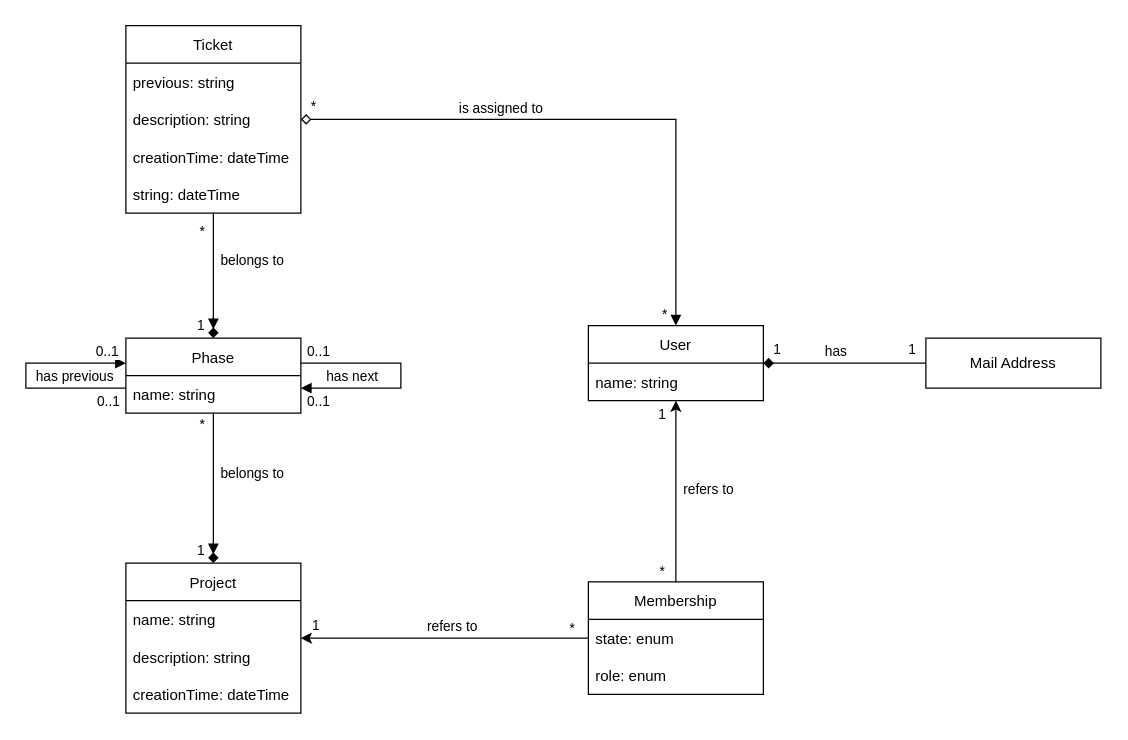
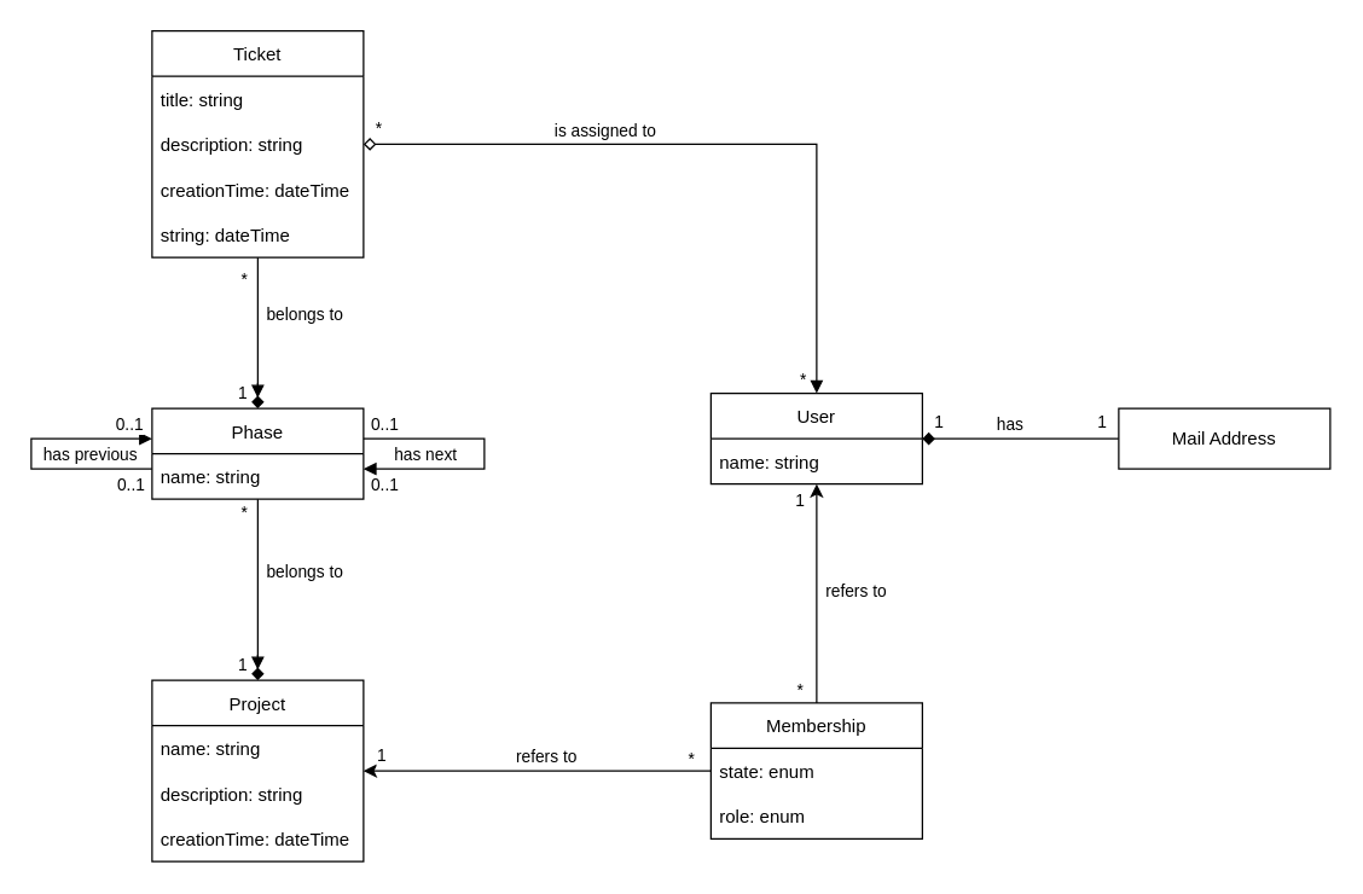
  <mxCell id="0" />
  <mxCell id="1" parent="0" />
  <mxCell id="2" style="edgeStyle=orthogonalEdgeStyle;rounded=0;orthogonalLoop=1;jettySize=auto;html=1;endArrow=none;endFill=1;startArrow=diamond;startFill=1;" parent="1" source="6" target="25" edge="1"><mxGeometry relative="1" as="geometry" /></mxCell>
  <mxCell id="3" value="1" style="edgeLabel;html=1;align=center;verticalAlign=middle;resizable=0;points=[];" parent="2" vertex="1" connectable="0"><mxGeometry x="-0.643" relative="1" as="geometry"><mxPoint x="-13" y="-12" as="offset" /></mxGeometry></mxCell>
  <mxCell id="4" value="1" style="edgeLabel;html=1;align=center;verticalAlign=middle;resizable=0;points=[];labelBackgroundColor=none;" parent="2" vertex="1" connectable="0"><mxGeometry x="0.861" relative="1" as="geometry"><mxPoint x="-3" y="-12" as="offset" /></mxGeometry></mxCell>
  <mxCell id="5" value="has" style="edgeLabel;html=1;align=center;verticalAlign=middle;resizable=0;points=[];" parent="2" vertex="1" connectable="0"><mxGeometry x="-0.128" y="-1" relative="1" as="geometry"><mxPoint y="-11" as="offset" /></mxGeometry></mxCell>
  <mxCell id="6" value="User" style="swimlane;fontStyle=0;childLayout=stackLayout;horizontal=1;startSize=30;horizontalStack=0;resizeParent=1;resizeParentMax=0;resizeLast=0;collapsible=1;marginBottom=0;" parent="1" vertex="1"><mxGeometry x="470" y="260" width="140" height="60" as="geometry" /></mxCell>
  <mxCell id="7" value="name: string" style="text;strokeColor=none;fillColor=none;align=left;verticalAlign=middle;spacingLeft=4;spacingRight=4;overflow=hidden;points=[[0,0.5],[1,0.5]];portConstraint=eastwest;rotatable=0;" parent="6" vertex="1"><mxGeometry y="30" width="140" height="30" as="geometry" /></mxCell>
  <mxCell id="8" value="Project" style="swimlane;fontStyle=0;childLayout=stackLayout;horizontal=1;startSize=30;horizontalStack=0;resizeParent=1;resizeParentMax=0;resizeLast=0;collapsible=1;marginBottom=0;" parent="1" vertex="1"><mxGeometry x="100" y="450" width="140" height="120" as="geometry" /></mxCell>
  <mxCell id="9" value="name: string" style="text;strokeColor=none;fillColor=none;align=left;verticalAlign=middle;spacingLeft=4;spacingRight=4;overflow=hidden;points=[[0,0.5],[1,0.5]];portConstraint=eastwest;rotatable=0;" parent="8" vertex="1"><mxGeometry y="30" width="140" height="30" as="geometry" /></mxCell>
  <mxCell id="10" value="description: string" style="text;strokeColor=none;fillColor=none;align=left;verticalAlign=middle;spacingLeft=4;spacingRight=4;overflow=hidden;points=[[0,0.5],[1,0.5]];portConstraint=eastwest;rotatable=0;" parent="8" vertex="1"><mxGeometry y="60" width="140" height="30" as="geometry" /></mxCell>
  <mxCell id="11" value="creationTime: dateTime" style="text;strokeColor=none;fillColor=none;align=left;verticalAlign=middle;spacingLeft=4;spacingRight=4;overflow=hidden;points=[[0,0.5],[1,0.5]];portConstraint=eastwest;rotatable=0;" parent="8" vertex="1"><mxGeometry y="90" width="140" height="30" as="geometry" /></mxCell>
  <mxCell id="12" style="edgeStyle=orthogonalEdgeStyle;rounded=0;orthogonalLoop=1;jettySize=auto;html=1;startArrow=diamond;startFill=0;endArrow=block;endFill=1;" parent="1" source="20" target="6" edge="1"><mxGeometry relative="1" as="geometry" /></mxCell>
  <mxCell id="13" value="is assigned to" style="edgeLabel;html=1;align=center;verticalAlign=middle;resizable=0;points=[];" parent="12" vertex="1" connectable="0"><mxGeometry x="-0.143" y="-2" relative="1" as="geometry"><mxPoint x="-40" y="-12" as="offset" /></mxGeometry></mxCell>
  <mxCell id="14" value="*" style="edgeLabel;html=1;align=center;verticalAlign=middle;resizable=0;points=[];" parent="12" vertex="1" connectable="0"><mxGeometry x="-0.934" y="1" relative="1" as="geometry"><mxPoint x="-6" y="-10" as="offset" /></mxGeometry></mxCell>
  <mxCell id="15" value="*" style="edgeLabel;html=1;align=center;verticalAlign=middle;resizable=0;points=[];" parent="12" vertex="1" connectable="0"><mxGeometry x="0.895" y="-3" relative="1" as="geometry"><mxPoint x="-7" y="14" as="offset" /></mxGeometry></mxCell>
  <mxCell id="16" style="edgeStyle=orthogonalEdgeStyle;rounded=0;orthogonalLoop=1;jettySize=auto;html=1;startArrow=none;startFill=0;endArrow=diamond;endFill=1;" parent="1" source="20" target="30" edge="1"><mxGeometry relative="1" as="geometry"><Array as="points"><mxPoint x="170" y="260" /><mxPoint x="170" y="260" /></Array></mxGeometry></mxCell>
  <mxCell id="17" value="*" style="edgeLabel;html=1;align=center;verticalAlign=middle;resizable=0;points=[];" parent="16" vertex="1" connectable="0"><mxGeometry x="-0.778" y="4" relative="1" as="geometry"><mxPoint x="-14" y="3" as="offset" /></mxGeometry></mxCell>
  <mxCell id="18" value="1" style="edgeLabel;html=1;align=center;verticalAlign=middle;resizable=0;points=[];" parent="16" vertex="1" connectable="0"><mxGeometry x="0.827" relative="1" as="geometry"><mxPoint x="-11" y="-2" as="offset" /></mxGeometry></mxCell>
  <mxCell id="19" value="belongs to" style="edgeLabel;html=1;align=center;verticalAlign=middle;resizable=0;points=[];" parent="16" vertex="1" connectable="0"><mxGeometry x="-0.255" y="2" relative="1" as="geometry"><mxPoint x="28" as="offset" /></mxGeometry></mxCell>
  <mxCell id="20" value="Ticket" style="swimlane;fontStyle=0;childLayout=stackLayout;horizontal=1;startSize=30;horizontalStack=0;resizeParent=1;resizeParentMax=0;resizeLast=0;collapsible=1;marginBottom=0;" parent="1" vertex="1"><mxGeometry x="100" y="20" width="140" height="150" as="geometry" /></mxCell>
- <mxCell id="21" value="previous: string" style="text;strokeColor=none;fillColor=none;align=left;verticalAlign=middle;spacingLeft=4;spacingRight=4;overflow=hidden;points=[[0,0.5],[1,0.5]];portConstraint=eastwest;rotatable=0;" parent="20" vertex="1"><mxGeometry y="30" width="140" height="30" as="geometry" /></mxCell>
+ <mxCell id="21" value="title: string" style="text;strokeColor=none;fillColor=none;align=left;verticalAlign=middle;spacingLeft=4;spacingRight=4;overflow=hidden;points=[[0,0.5],[1,0.5]];portConstraint=eastwest;rotatable=0;" parent="20" vertex="1"><mxGeometry y="30" width="140" height="30" as="geometry" /></mxCell>
  <mxCell id="22" value="description: string" style="text;strokeColor=none;fillColor=none;align=left;verticalAlign=middle;spacingLeft=4;spacingRight=4;overflow=hidden;points=[[0,0.5],[1,0.5]];portConstraint=eastwest;rotatable=0;" parent="20" vertex="1"><mxGeometry y="60" width="140" height="30" as="geometry" /></mxCell>
  <mxCell id="23" value="creationTime: dateTime" style="text;strokeColor=none;fillColor=none;align=left;verticalAlign=middle;spacingLeft=4;spacingRight=4;overflow=hidden;points=[[0,0.5],[1,0.5]];portConstraint=eastwest;rotatable=0;" parent="20" vertex="1"><mxGeometry y="90" width="140" height="30" as="geometry" /></mxCell>
  <mxCell id="24" value="string: dateTime" style="text;strokeColor=none;fillColor=none;align=left;verticalAlign=middle;spacingLeft=4;spacingRight=4;overflow=hidden;points=[[0,0.5],[1,0.5]];portConstraint=eastwest;rotatable=0;" parent="20" vertex="1"><mxGeometry y="120" width="140" height="30" as="geometry" /></mxCell>
  <mxCell id="25" value="Mail Address" style="rounded=0;whiteSpace=wrap;html=1;" parent="1" vertex="1"><mxGeometry x="740" y="270" width="140" height="40" as="geometry" /></mxCell>
  <mxCell id="26" style="edgeStyle=orthogonalEdgeStyle;rounded=0;orthogonalLoop=1;jettySize=auto;html=1;startArrow=none;startFill=0;endArrow=diamond;endFill=1;" parent="1" source="30" target="8" edge="1"><mxGeometry relative="1" as="geometry" /></mxCell>
  <mxCell id="27" value="*" style="edgeLabel;html=1;align=center;verticalAlign=middle;resizable=0;points=[];" parent="26" vertex="1" connectable="0"><mxGeometry x="-0.862" y="-1" relative="1" as="geometry"><mxPoint x="-9" as="offset" /></mxGeometry></mxCell>
  <mxCell id="28" value="1" style="edgeLabel;html=1;align=center;verticalAlign=middle;resizable=0;points=[];" parent="26" vertex="1" connectable="0"><mxGeometry x="0.827" y="1" relative="1" as="geometry"><mxPoint x="-12" y="-1" as="offset" /></mxGeometry></mxCell>
  <mxCell id="29" value="belongs to" style="edgeLabel;html=1;align=center;verticalAlign=middle;resizable=0;points=[];" parent="26" vertex="1" connectable="0"><mxGeometry x="-0.212" y="2" relative="1" as="geometry"><mxPoint x="28" as="offset" /></mxGeometry></mxCell>
  <mxCell id="30" value="Phase" style="swimlane;fontStyle=0;childLayout=stackLayout;horizontal=1;startSize=30;horizontalStack=0;resizeParent=1;resizeParentMax=0;resizeLast=0;collapsible=1;marginBottom=0;labelBackgroundColor=none;fillColor=none;" parent="1" vertex="1"><mxGeometry x="100" y="270" width="140" height="60" as="geometry" /></mxCell>
  <mxCell id="31" value="name: string" style="text;strokeColor=none;fillColor=none;align=left;verticalAlign=middle;spacingLeft=4;spacingRight=4;overflow=hidden;points=[[0,0.5],[1,0.5]];portConstraint=eastwest;rotatable=0;labelBackgroundColor=none;" parent="30" vertex="1"><mxGeometry y="30" width="140" height="30" as="geometry" /></mxCell>
  <mxCell id="32" value="" style="endArrow=block;html=1;rounded=0;endFill=1;" parent="1" edge="1"><mxGeometry width="50" height="50" relative="1" as="geometry"><mxPoint x="170" y="433" as="sourcePoint" /><mxPoint x="170" y="443" as="targetPoint" /></mxGeometry></mxCell>
  <mxCell id="33" value="" style="endArrow=block;html=1;rounded=0;endFill=1;" parent="1" edge="1"><mxGeometry width="50" height="50" relative="1" as="geometry"><mxPoint x="170" y="253" as="sourcePoint" /><mxPoint x="170" y="263" as="targetPoint" /></mxGeometry></mxCell>
  <mxCell id="34" style="edgeStyle=orthogonalEdgeStyle;rounded=0;orthogonalLoop=1;jettySize=auto;html=1;startArrow=none;startFill=0;endArrow=block;endFill=1;" parent="1" source="30" target="30" edge="1"><mxGeometry relative="1" as="geometry"><Array as="points"><mxPoint x="320" y="300" /></Array></mxGeometry></mxCell>
  <mxCell id="35" value="has next" style="edgeLabel;html=1;align=center;verticalAlign=middle;resizable=0;points=[];" parent="34" vertex="1" connectable="0"><mxGeometry x="-0.448" y="-1" relative="1" as="geometry"><mxPoint x="-10" y="9" as="offset" /></mxGeometry></mxCell>
  <mxCell id="36" value="0..1" style="edgeLabel;html=1;align=center;verticalAlign=middle;resizable=0;points=[];" parent="34" vertex="1" connectable="0"><mxGeometry x="-0.887" y="1" relative="1" as="geometry"><mxPoint x="3" y="-9" as="offset" /></mxGeometry></mxCell>
  <mxCell id="37" value="0..1" style="edgeLabel;html=1;align=center;verticalAlign=middle;resizable=0;points=[];" parent="34" vertex="1" connectable="0"><mxGeometry x="-0.887" y="1" relative="1" as="geometry"><mxPoint x="3" y="31" as="offset" /></mxGeometry></mxCell>
  <mxCell id="38" style="edgeStyle=orthogonalEdgeStyle;rounded=0;orthogonalLoop=1;jettySize=auto;html=1;startArrow=block;startFill=1;endArrow=none;endFill=0;" parent="1" source="30" target="30" edge="1"><mxGeometry relative="1" as="geometry"><Array as="points"><mxPoint x="20" y="300" /></Array></mxGeometry></mxCell>
  <mxCell id="39" value="has previous" style="edgeLabel;html=1;align=center;verticalAlign=middle;resizable=0;points=[];" parent="38" vertex="1" connectable="0"><mxGeometry x="-0.538" y="-3" relative="1" as="geometry"><mxPoint y="13" as="offset" /></mxGeometry></mxCell>
  <mxCell id="40" value="0..1" style="edgeLabel;html=1;align=center;verticalAlign=middle;resizable=0;points=[];" parent="38" vertex="1" connectable="0"><mxGeometry x="0.842" y="1" relative="1" as="geometry"><mxPoint x="-1" y="11" as="offset" /></mxGeometry></mxCell>
  <mxCell id="41" value="0..1" style="edgeLabel;html=1;align=center;verticalAlign=middle;resizable=0;points=[];" parent="38" vertex="1" connectable="0"><mxGeometry x="0.842" y="1" relative="1" as="geometry"><mxPoint x="-2" y="-29" as="offset" /></mxGeometry></mxCell>
  <mxCell id="42" style="edgeStyle=orthogonalEdgeStyle;rounded=0;orthogonalLoop=1;jettySize=auto;html=1;" edge="1" parent="1" source="50" target="6"><mxGeometry relative="1" as="geometry" /></mxCell>
  <mxCell id="43" value="1" style="edgeLabel;html=1;align=center;verticalAlign=middle;resizable=0;points=[];" vertex="1" connectable="0" parent="42"><mxGeometry x="0.775" relative="1" as="geometry"><mxPoint x="-12" y="-6" as="offset" /></mxGeometry></mxCell>
  <mxCell id="44" value="*" style="edgeLabel;html=1;align=center;verticalAlign=middle;resizable=0;points=[];" vertex="1" connectable="0" parent="42"><mxGeometry x="-0.777" y="-1" relative="1" as="geometry"><mxPoint x="-13" y="7" as="offset" /></mxGeometry></mxCell>
  <mxCell id="45" value="refers to" style="edgeLabel;html=1;align=center;verticalAlign=middle;resizable=0;points=[];" vertex="1" connectable="0" parent="42"><mxGeometry x="0.184" y="2" relative="1" as="geometry"><mxPoint x="27" y="11" as="offset" /></mxGeometry></mxCell>
  <mxCell id="46" style="edgeStyle=orthogonalEdgeStyle;rounded=0;orthogonalLoop=1;jettySize=auto;html=1;" edge="1" parent="1" source="50" target="8"><mxGeometry relative="1" as="geometry" /></mxCell>
  <mxCell id="47" value="*" style="edgeLabel;html=1;align=center;verticalAlign=middle;resizable=0;points=[];" vertex="1" connectable="0" parent="46"><mxGeometry x="-0.924" y="-1" relative="1" as="geometry"><mxPoint x="-5" y="-8" as="offset" /></mxGeometry></mxCell>
  <mxCell id="48" value="1" style="edgeLabel;html=1;align=center;verticalAlign=middle;resizable=0;points=[];" vertex="1" connectable="0" parent="46"><mxGeometry x="0.865" y="-1" relative="1" as="geometry"><mxPoint x="-5" y="-10" as="offset" /></mxGeometry></mxCell>
  <mxCell id="49" value="refers to" style="edgeLabel;html=1;align=center;verticalAlign=middle;resizable=0;points=[];" vertex="1" connectable="0" parent="46"><mxGeometry x="-0.168" y="-2" relative="1" as="geometry"><mxPoint x="-14" y="-8" as="offset" /></mxGeometry></mxCell>
  <mxCell id="50" value="Membership" style="swimlane;fontStyle=0;childLayout=stackLayout;horizontal=1;startSize=30;horizontalStack=0;resizeParent=1;resizeParentMax=0;resizeLast=0;collapsible=1;marginBottom=0;" vertex="1" parent="1"><mxGeometry x="470" y="465" width="140" height="90" as="geometry" /></mxCell>
  <mxCell id="51" value="state: enum" style="text;strokeColor=none;fillColor=none;align=left;verticalAlign=middle;spacingLeft=4;spacingRight=4;overflow=hidden;points=[[0,0.5],[1,0.5]];portConstraint=eastwest;rotatable=0;" vertex="1" parent="50"><mxGeometry y="30" width="140" height="30" as="geometry" /></mxCell>
  <mxCell id="52" value="role: enum" style="text;strokeColor=none;fillColor=none;align=left;verticalAlign=middle;spacingLeft=4;spacingRight=4;overflow=hidden;points=[[0,0.5],[1,0.5]];portConstraint=eastwest;rotatable=0;" vertex="1" parent="50"><mxGeometry y="60" width="140" height="30" as="geometry" /></mxCell>
